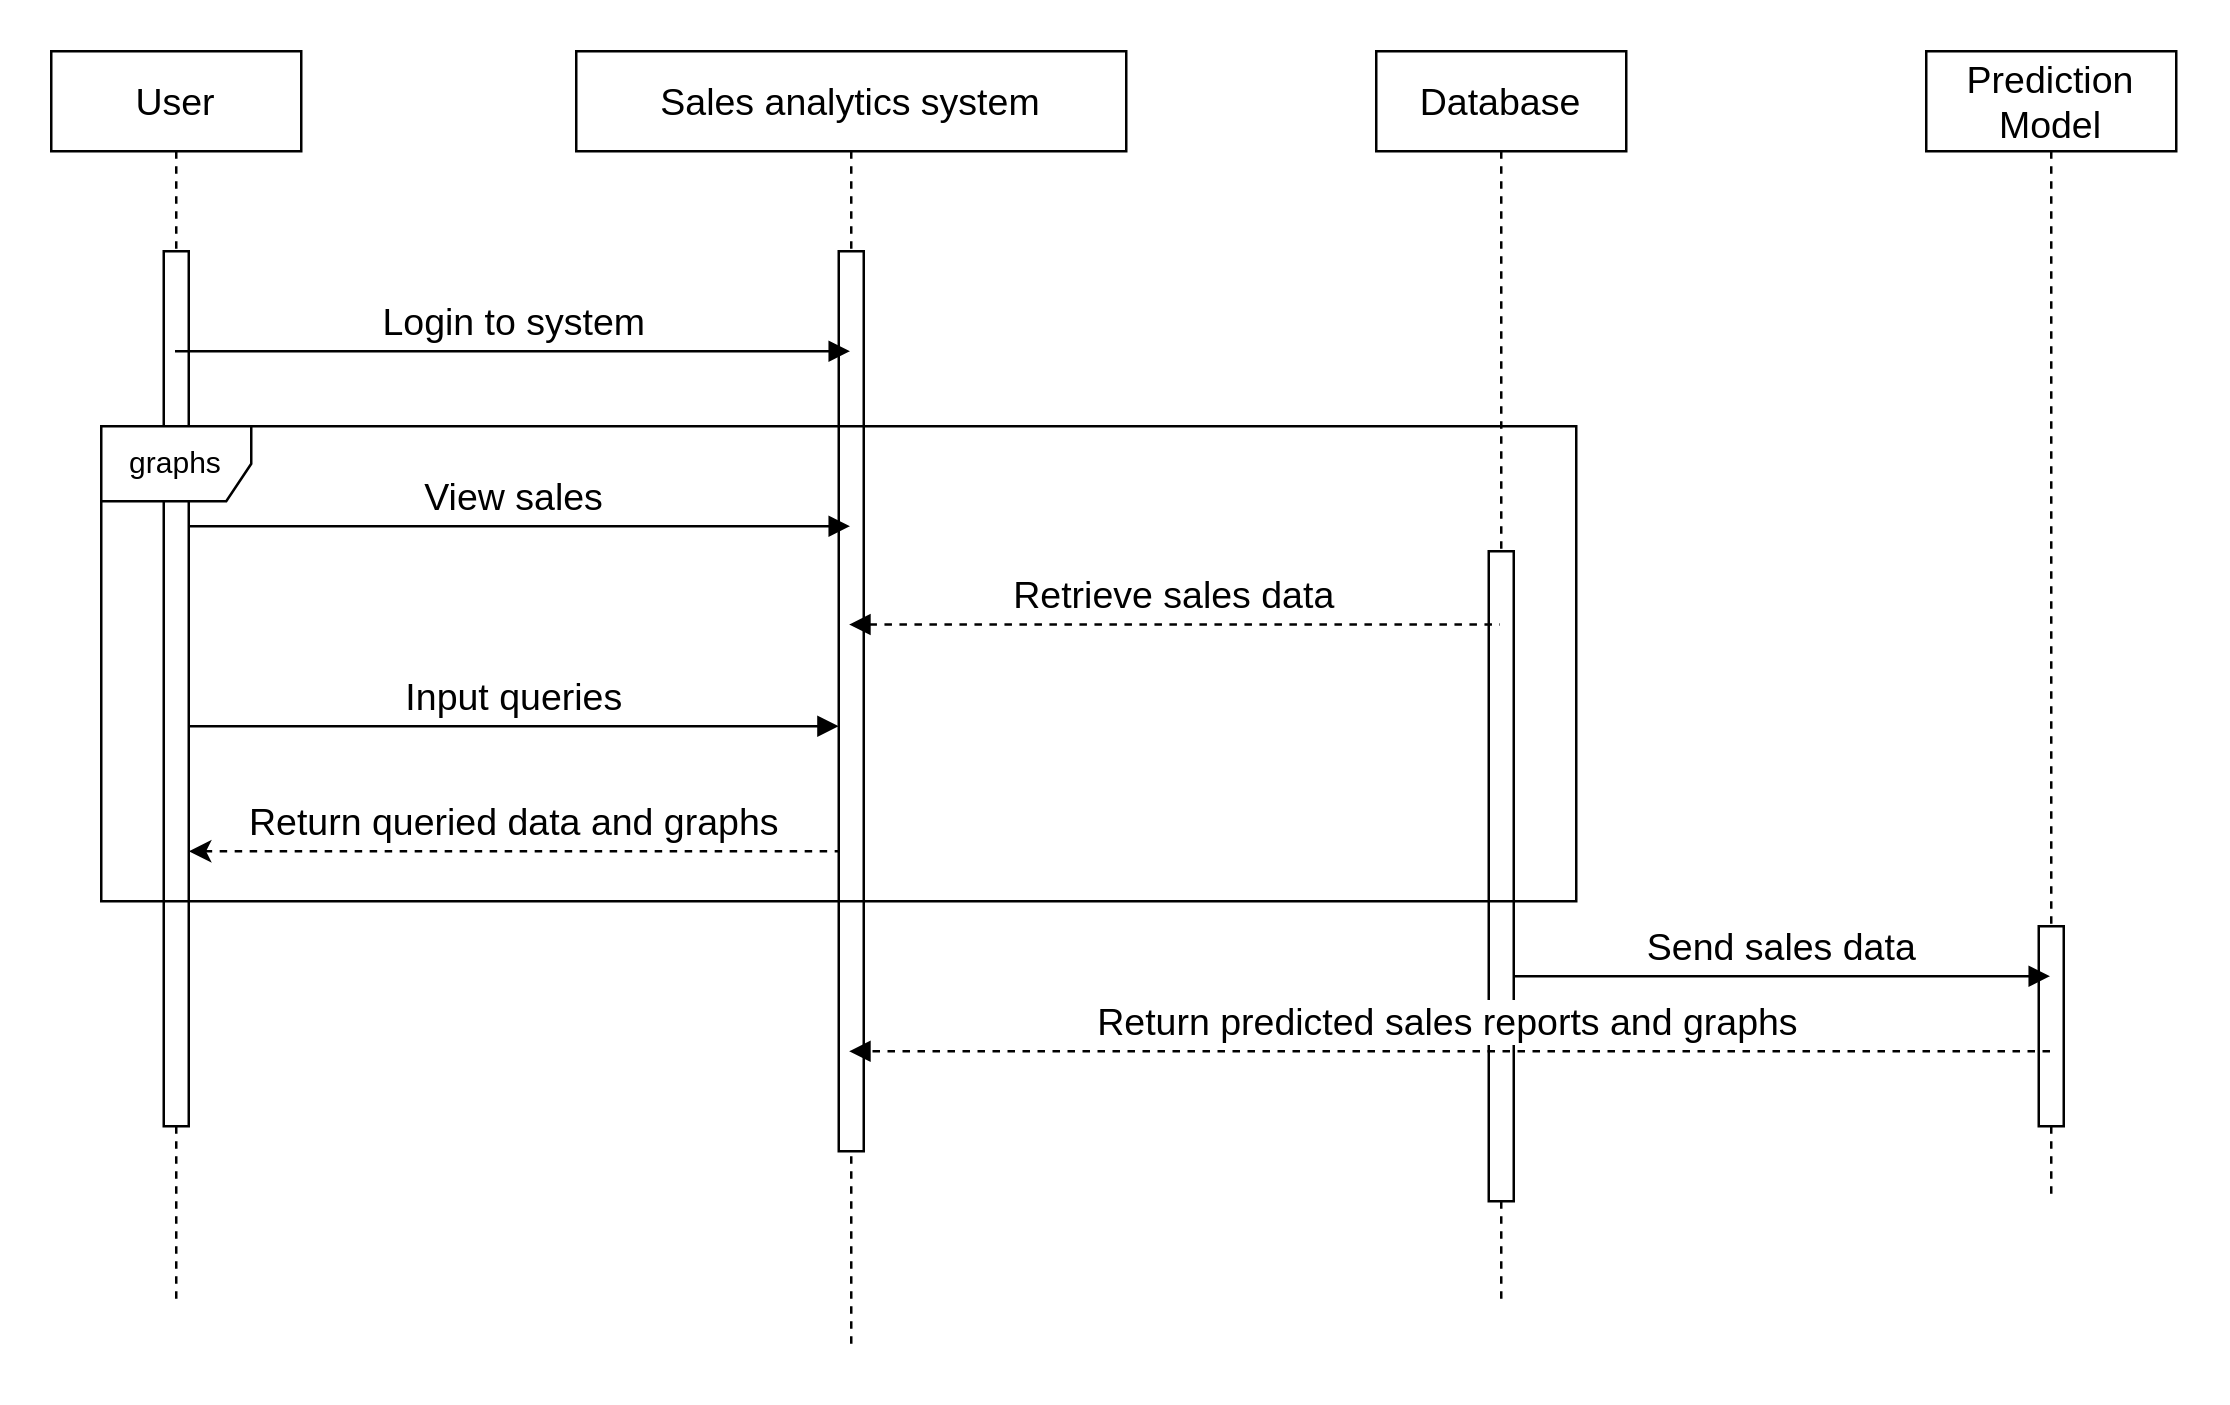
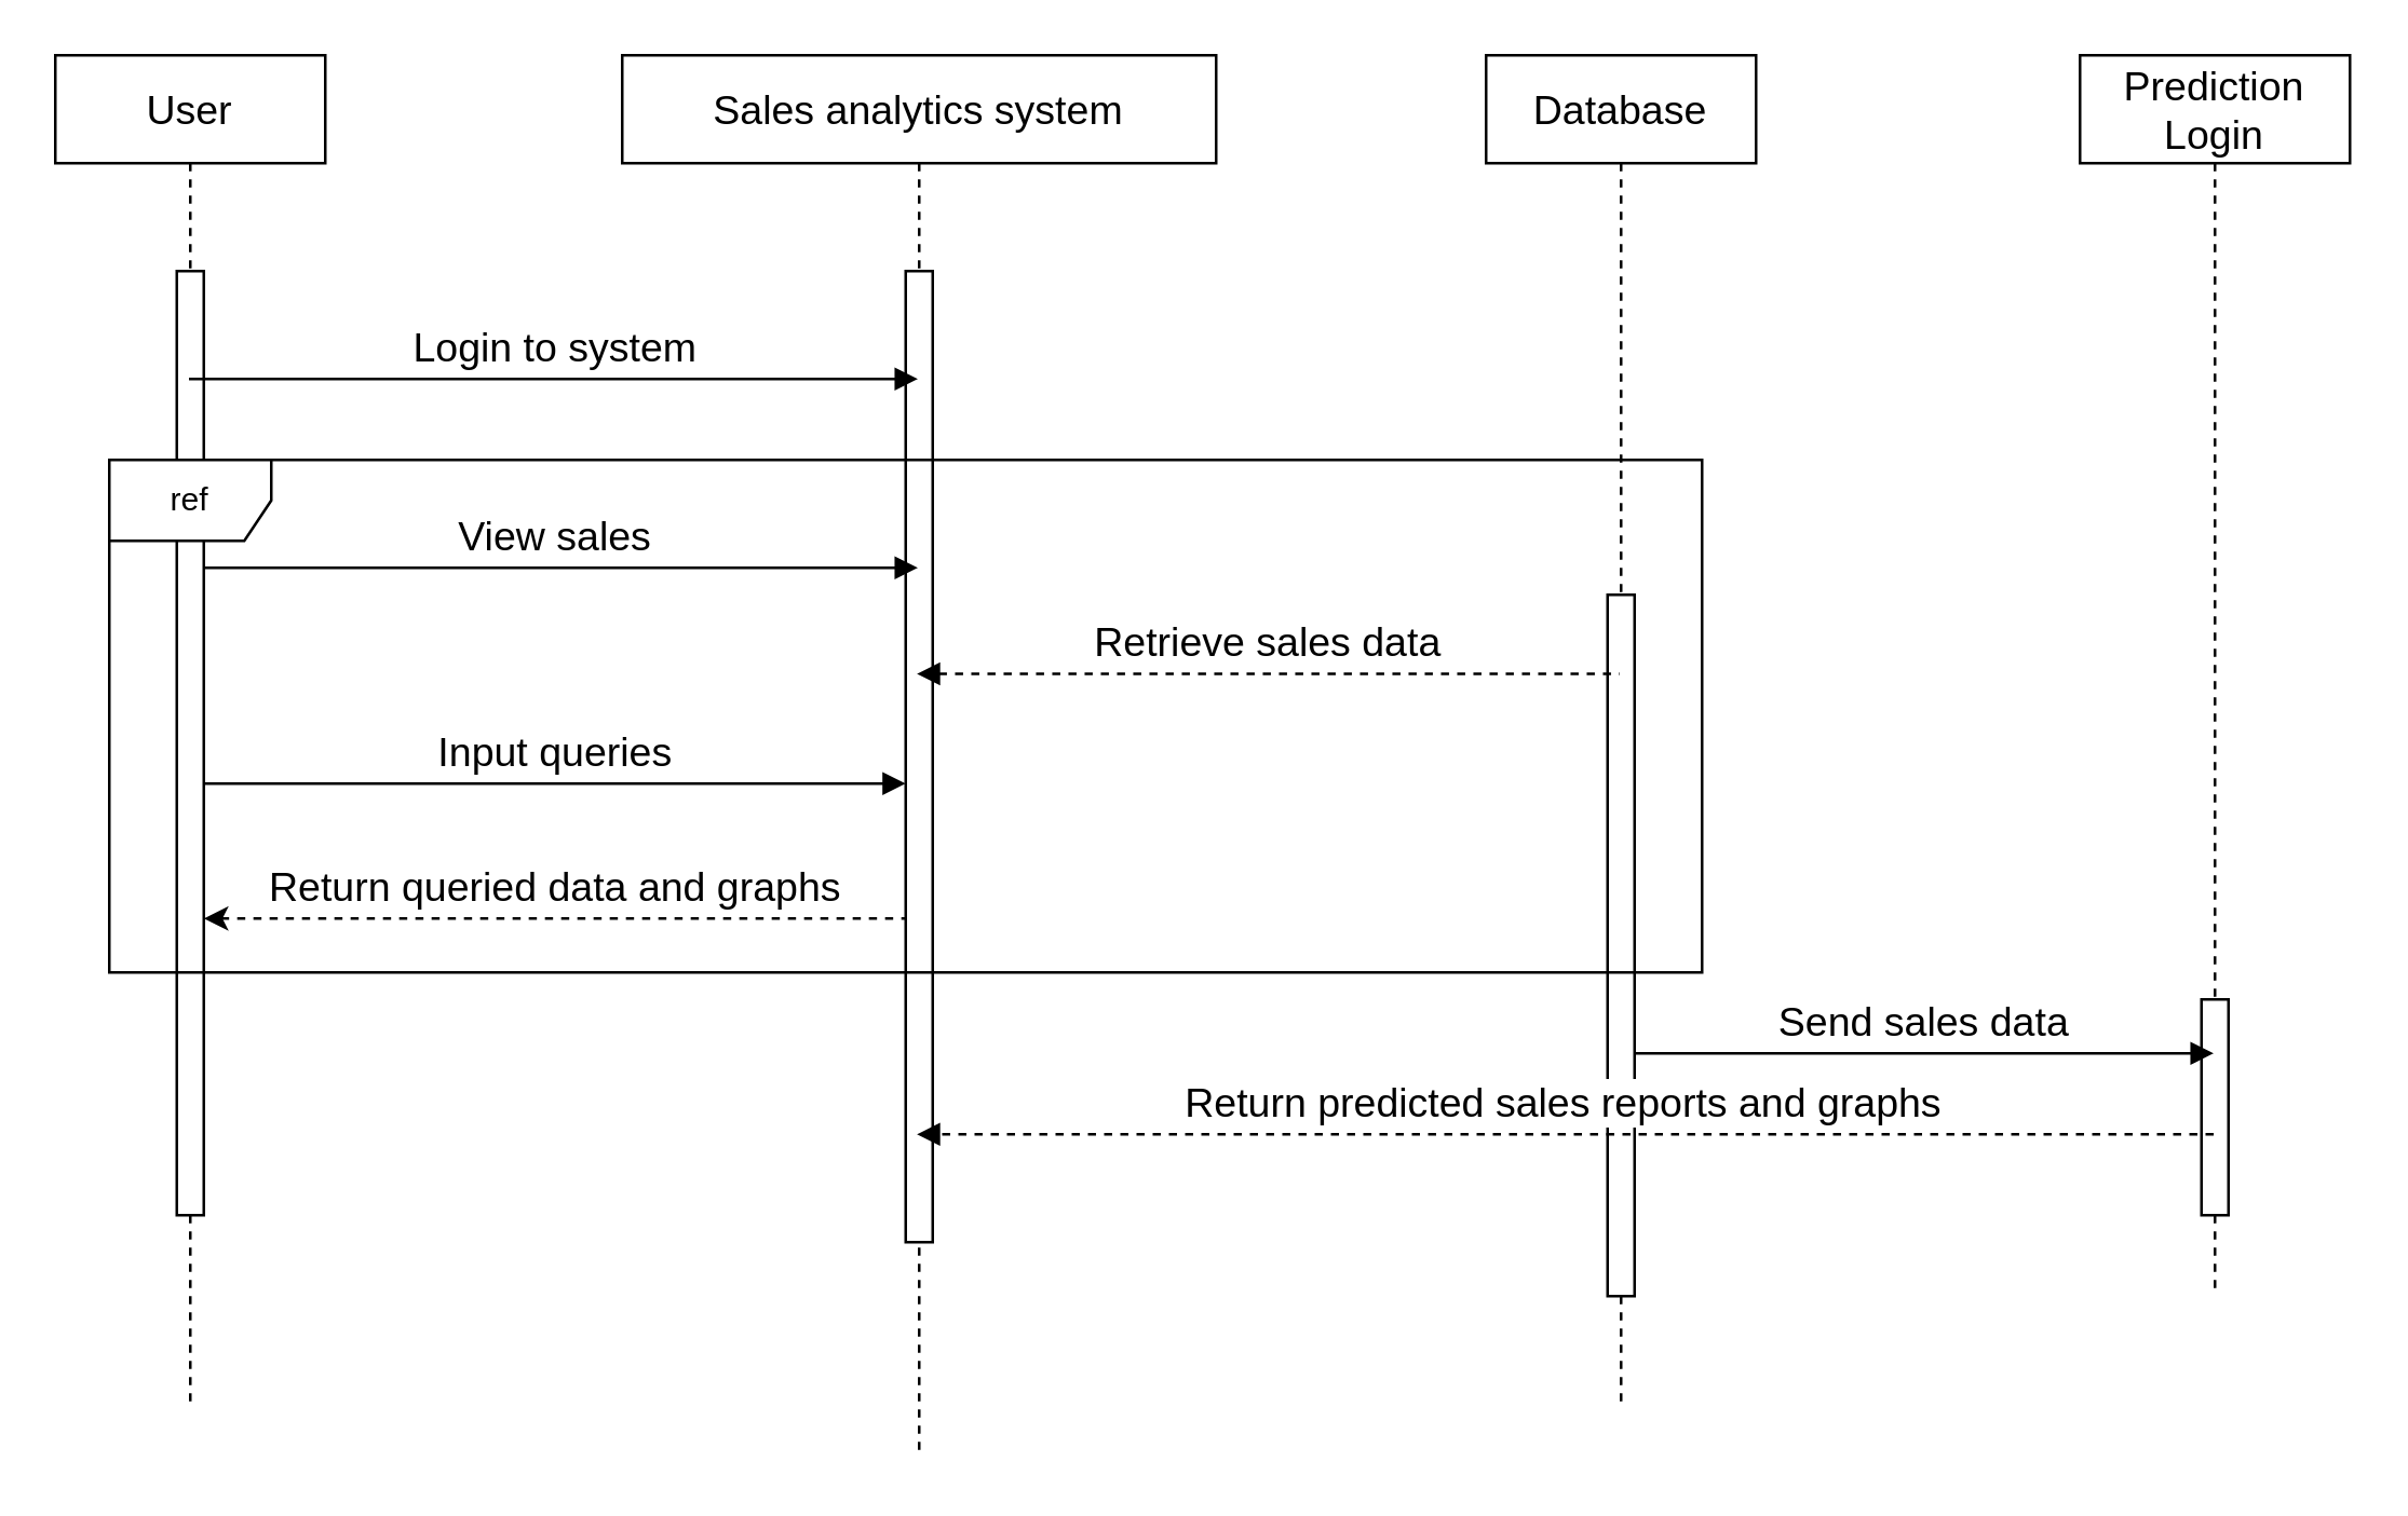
  <mxCell id="0" />
  <mxCell id="1" parent="0" />
  <mxCell id="2" value="&lt;font style=&quot;font-size: 15px;&quot;&gt;User&lt;/font&gt;" style="shape=umlLifeline;perimeter=lifelinePerimeter;whiteSpace=wrap;html=1;container=1;dropTarget=0;collapsible=0;recursiveResize=0;outlineConnect=0;portConstraint=eastwest;newEdgeStyle={&quot;curved&quot;:0,&quot;rounded&quot;:0};" vertex="1" parent="1"><mxGeometry x="20" y="20" width="100" height="500" as="geometry" /></mxCell>
  <mxCell id="3" value="" style="html=1;points=[[0,0,0,0,5],[0,1,0,0,-5],[1,0,0,0,5],[1,1,0,0,-5]];perimeter=orthogonalPerimeter;outlineConnect=0;targetShapes=umlLifeline;portConstraint=eastwest;newEdgeStyle={&quot;curved&quot;:0,&quot;rounded&quot;:0};" vertex="1" parent="2"><mxGeometry x="45" y="80" width="10" height="350" as="geometry" /></mxCell>
  <mxCell id="4" value="&lt;font style=&quot;font-size: 15px;&quot;&gt;Sales analytics system&lt;/font&gt;" style="shape=umlLifeline;perimeter=lifelinePerimeter;whiteSpace=wrap;html=1;container=1;dropTarget=0;collapsible=0;recursiveResize=0;outlineConnect=0;portConstraint=eastwest;newEdgeStyle={&quot;curved&quot;:0,&quot;rounded&quot;:0};" vertex="1" parent="1"><mxGeometry x="230" y="20" width="220" height="520" as="geometry" /></mxCell>
  <mxCell id="5" value="" style="html=1;points=[[0,0,0,0,5],[0,1,0,0,-5],[1,0,0,0,5],[1,1,0,0,-5]];perimeter=orthogonalPerimeter;outlineConnect=0;targetShapes=umlLifeline;portConstraint=eastwest;newEdgeStyle={&quot;curved&quot;:0,&quot;rounded&quot;:0};" vertex="1" parent="4"><mxGeometry x="105" y="80" width="10" height="360" as="geometry" /></mxCell>
  <mxCell id="6" value="&lt;font style=&quot;font-size: 15px;&quot;&gt;Database&lt;/font&gt;" style="shape=umlLifeline;perimeter=lifelinePerimeter;whiteSpace=wrap;html=1;container=1;dropTarget=0;collapsible=0;recursiveResize=0;outlineConnect=0;portConstraint=eastwest;newEdgeStyle={&quot;curved&quot;:0,&quot;rounded&quot;:0};" vertex="1" parent="1"><mxGeometry x="550" y="20" width="100" height="500" as="geometry" /></mxCell>
  <mxCell id="7" value="" style="html=1;points=[[0,0,0,0,5],[0,1,0,0,-5],[1,0,0,0,5],[1,1,0,0,-5]];perimeter=orthogonalPerimeter;outlineConnect=0;targetShapes=umlLifeline;portConstraint=eastwest;newEdgeStyle={&quot;curved&quot;:0,&quot;rounded&quot;:0};" vertex="1" parent="6"><mxGeometry x="45" y="200" width="10" height="260" as="geometry" /></mxCell>
- <mxCell id="8" value="&lt;font style=&quot;font-size: 15px;&quot;&gt;Prediction Model&lt;/font&gt;" style="shape=umlLifeline;perimeter=lifelinePerimeter;whiteSpace=wrap;html=1;container=1;dropTarget=0;collapsible=0;recursiveResize=0;outlineConnect=0;portConstraint=eastwest;newEdgeStyle={&quot;curved&quot;:0,&quot;rounded&quot;:0};" vertex="1" parent="1"><mxGeometry x="770" y="20" width="100" height="460" as="geometry" /></mxCell>
+ <mxCell id="8" value="&lt;font style=&quot;font-size: 15px;&quot;&gt;Prediction Login&lt;/font&gt;" style="shape=umlLifeline;perimeter=lifelinePerimeter;whiteSpace=wrap;html=1;container=1;dropTarget=0;collapsible=0;recursiveResize=0;outlineConnect=0;portConstraint=eastwest;newEdgeStyle={&quot;curved&quot;:0,&quot;rounded&quot;:0};" vertex="1" parent="1"><mxGeometry x="770" y="20" width="100" height="460" as="geometry" /></mxCell>
  <mxCell id="9" value="" style="html=1;points=[[0,0,0,0,5],[0,1,0,0,-5],[1,0,0,0,5],[1,1,0,0,-5]];perimeter=orthogonalPerimeter;outlineConnect=0;targetShapes=umlLifeline;portConstraint=eastwest;newEdgeStyle={&quot;curved&quot;:0,&quot;rounded&quot;:0};" vertex="1" parent="8"><mxGeometry x="45" y="350" width="10" height="80" as="geometry" /></mxCell>
  <mxCell id="10" value="&lt;font style=&quot;font-size: 15px;&quot;&gt;Login to system&lt;/font&gt;" style="html=1;verticalAlign=bottom;endArrow=block;curved=0;rounded=0;" edge="1" parent="1" source="2"><mxGeometry width="80" relative="1" as="geometry"><mxPoint x="109.167" y="140" as="sourcePoint" /><mxPoint x="339.5" y="140" as="targetPoint" /></mxGeometry></mxCell>
  <mxCell id="11" value="&lt;font style=&quot;font-size: 15px;&quot;&gt;View sales&amp;nbsp;&lt;/font&gt;" style="html=1;verticalAlign=bottom;endArrow=block;curved=0;rounded=0;" edge="1" parent="1" source="3"><mxGeometry width="80" relative="1" as="geometry"><mxPoint x="109.167" y="210" as="sourcePoint" /><mxPoint x="339.5" y="210" as="targetPoint" /></mxGeometry></mxCell>
  <mxCell id="12" value="&lt;font style=&quot;font-size: 15px;&quot;&gt;Retrieve sales data&lt;/font&gt;" style="html=1;verticalAlign=bottom;endArrow=none;curved=0;rounded=0;dashed=1;endFill=0;startArrow=block;startFill=1;" edge="1" parent="1"><mxGeometry width="80" relative="1" as="geometry"><mxPoint x="339.167" y="249.33" as="sourcePoint" /><mxPoint x="599.5" y="249.33" as="targetPoint" /></mxGeometry></mxCell>
  <mxCell id="13" value="&lt;font style=&quot;font-size: 15px;&quot;&gt;Input queries&lt;/font&gt;" style="html=1;verticalAlign=bottom;endArrow=block;curved=0;rounded=0;" edge="1" parent="1" source="3"><mxGeometry width="80" relative="1" as="geometry"><mxPoint x="109.167" y="290" as="sourcePoint" /><mxPoint x="335" y="290" as="targetPoint" /></mxGeometry></mxCell>
- <mxCell id="14" value="graphs" style="shape=umlFrame;whiteSpace=wrap;html=1;pointerEvents=0;" vertex="1" parent="1"><mxGeometry x="40" y="170" width="590" height="190" as="geometry" /></mxCell>
+ <mxCell id="14" value="ref" style="shape=umlFrame;whiteSpace=wrap;html=1;pointerEvents=0;" vertex="1" parent="1"><mxGeometry x="40" y="170" width="590" height="190" as="geometry" /></mxCell>
  <mxCell id="15" value="&lt;font style=&quot;font-size: 15px;&quot;&gt;Return queried data and graphs&lt;/font&gt;" style="html=1;verticalAlign=bottom;endArrow=none;curved=0;rounded=0;startArrow=classic;startFill=1;endFill=0;dashed=1;" edge="1" parent="1" source="3"><mxGeometry width="80" relative="1" as="geometry"><mxPoint x="109.167" y="340" as="sourcePoint" /><mxPoint x="335" y="340" as="targetPoint" /></mxGeometry></mxCell>
  <mxCell id="16" value="&lt;font style=&quot;font-size: 15px;&quot;&gt;Send sales data&lt;/font&gt;" style="html=1;verticalAlign=bottom;endArrow=block;curved=0;rounded=0;" edge="1" parent="1"><mxGeometry width="80" relative="1" as="geometry"><mxPoint x="605" y="390" as="sourcePoint" /><mxPoint x="819.5" y="390" as="targetPoint" /></mxGeometry></mxCell>
  <mxCell id="17" value="&lt;font style=&quot;font-size: 15px;&quot;&gt;Return predicted sales reports and graphs&lt;/font&gt;&amp;nbsp;" style="html=1;verticalAlign=bottom;endArrow=block;curved=0;rounded=0;dashed=1;" edge="1" parent="1"><mxGeometry width="80" relative="1" as="geometry"><mxPoint x="819.5" y="420" as="sourcePoint" /><mxPoint x="339.167" y="420" as="targetPoint" /></mxGeometry></mxCell>
